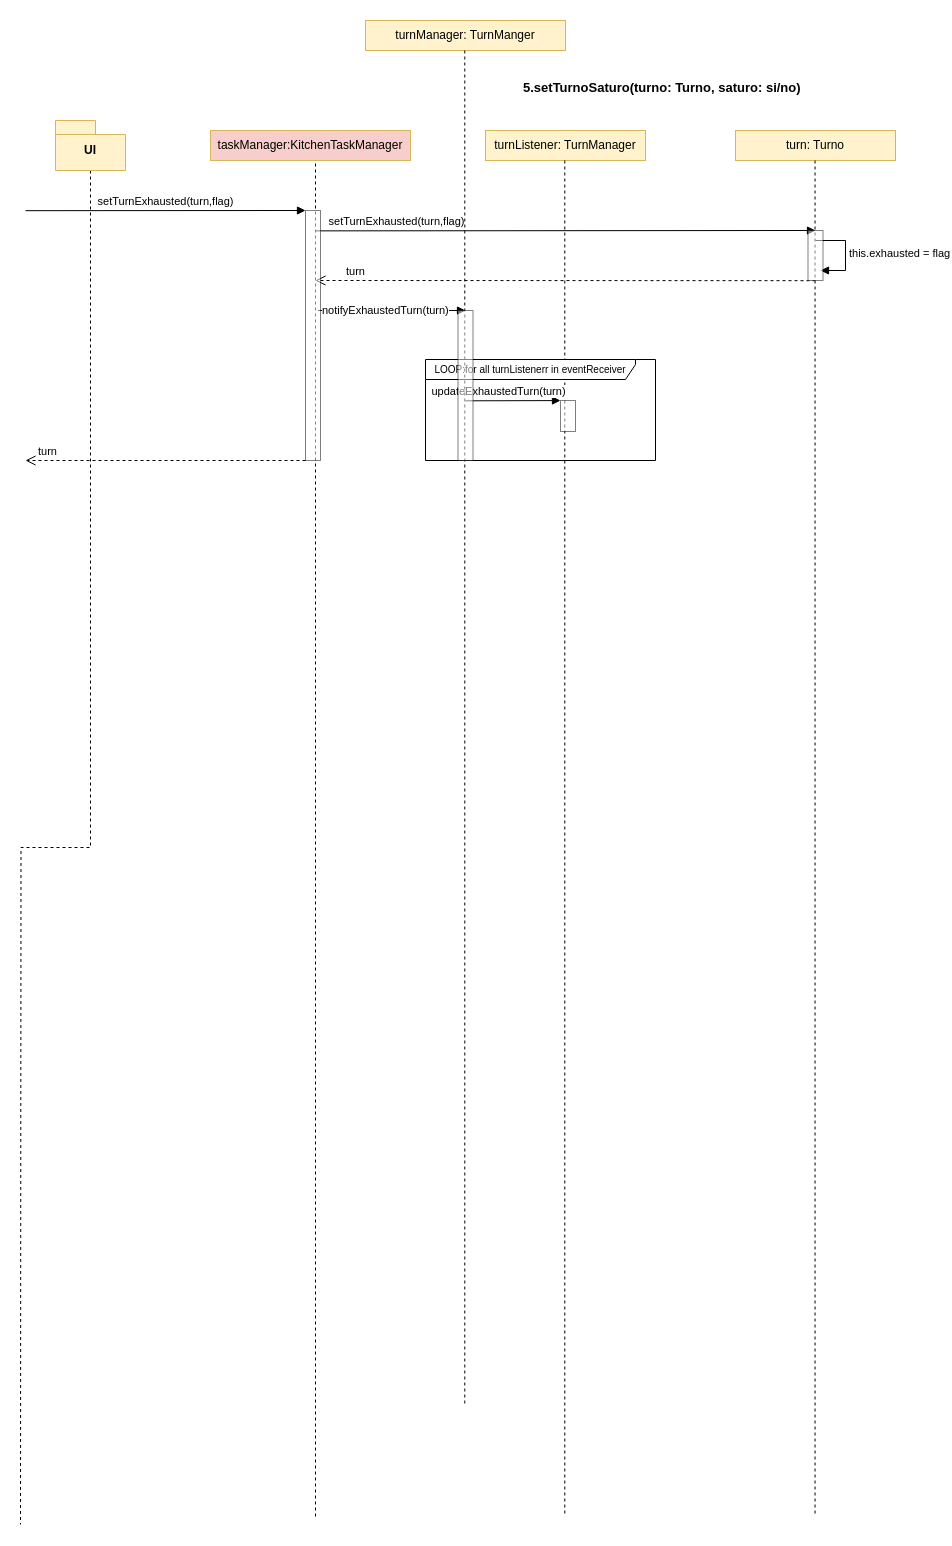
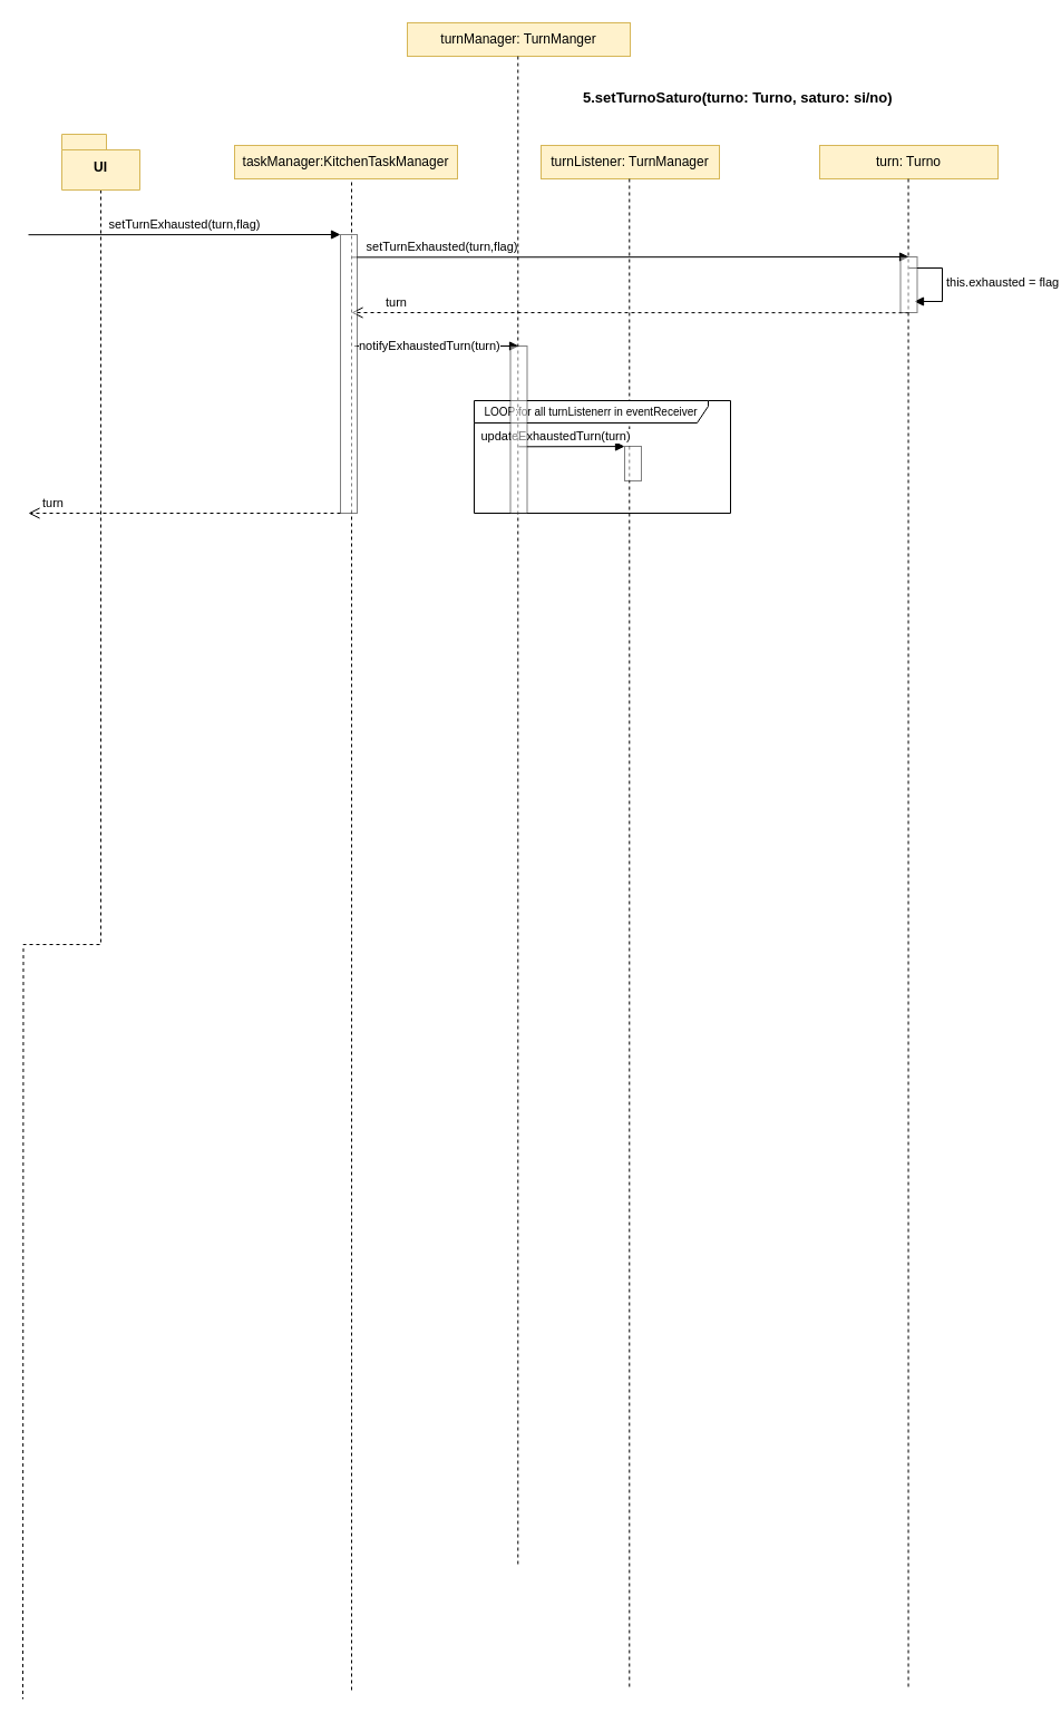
  <mxCell id="0" />
  <mxCell id="1" parent="0" />
  <mxCell id="2" value="&lt;p style=&quot;text-indent: -18pt; font-size: 13px;&quot; class=&quot;MsoListParagraph&quot;&gt;&lt;b&gt;5.&lt;span style=&quot;line-height: 107%;&quot;&gt;&lt;/span&gt;&lt;/b&gt;&lt;b&gt;&lt;span style=&quot;line-height: 107%;&quot;&gt;setTurnoSaturo(turno: Turno, saturo: si/no)&lt;/span&gt;&lt;/b&gt;&lt;/p&gt;" style="text;whiteSpace=wrap;html=1;" parent="1" vertex="1"><mxGeometry x="545" y="60" width="260" height="40" as="geometry" /></mxCell>
  <mxCell id="3" style="edgeStyle=orthogonalEdgeStyle;rounded=0;orthogonalLoop=1;jettySize=auto;html=1;exitX=0.5;exitY=1;exitDx=0;exitDy=0;endArrow=none;endFill=0;dashed=1;entryX=0.02;entryY=1.003;entryDx=0;entryDy=0;entryPerimeter=0;exitPerimeter=0;" parent="1" source="4" edge="1"><mxGeometry relative="1" as="geometry"><mxPoint x="20" y="1524" as="targetPoint" /><mxPoint x="20" y="260" as="sourcePoint" /></mxGeometry></mxCell>
  <mxCell id="4" value="UI" style="shape=folder;fontStyle=1;spacingTop=10;tabWidth=40;tabHeight=14;tabPosition=left;html=1;whiteSpace=wrap;fillColor=#fff2cc;strokeColor=#d6b656;" parent="1" vertex="1"><mxGeometry x="55" y="120" width="70" height="50" as="geometry" /></mxCell>
- <mxCell id="5" value="taskManager:KitchenTaskManager" style="html=1;whiteSpace=wrap;fillColor=#f8cecc;strokeColor=#d6b656;" parent="1" vertex="1"><mxGeometry x="210" y="130" width="200" height="30" as="geometry" /></mxCell>
+ <mxCell id="5" value="taskManager:KitchenTaskManager" style="html=1;whiteSpace=wrap;fillColor=#fff2cc;strokeColor=#d6b656;" parent="1" vertex="1"><mxGeometry x="210" y="130" width="200" height="30" as="geometry" /></mxCell>
  <mxCell id="6" style="edgeStyle=orthogonalEdgeStyle;rounded=0;orthogonalLoop=1;jettySize=auto;html=1;exitX=0.5;exitY=1;exitDx=0;exitDy=0;endArrow=none;endFill=0;dashed=1;entryX=0.02;entryY=1.003;entryDx=0;entryDy=0;entryPerimeter=0;exitPerimeter=0;" parent="1" edge="1"><mxGeometry relative="1" as="geometry"><mxPoint x="315" y="1517" as="targetPoint" /><mxPoint x="315" y="163" as="sourcePoint" /></mxGeometry></mxCell>
  <mxCell id="7" value="turnListener: TurnManager" style="html=1;whiteSpace=wrap;fillColor=#fff2cc;strokeColor=#d6b656;" parent="1" vertex="1"><mxGeometry x="485" y="130" width="160" height="30" as="geometry" /></mxCell>
  <mxCell id="8" style="edgeStyle=orthogonalEdgeStyle;rounded=0;orthogonalLoop=1;jettySize=auto;html=1;exitX=0.5;exitY=1;exitDx=0;exitDy=0;endArrow=none;endFill=0;dashed=1;entryX=0.02;entryY=1.003;entryDx=0;entryDy=0;entryPerimeter=0;exitPerimeter=0;" parent="1" edge="1"><mxGeometry relative="1" as="geometry"><mxPoint x="564.29" y="1514" as="targetPoint" /><mxPoint x="564.29" y="160" as="sourcePoint" /></mxGeometry></mxCell>
  <mxCell id="9" value="turn: Turno" style="html=1;whiteSpace=wrap;fillColor=#fff2cc;strokeColor=#d6b656;" parent="1" vertex="1"><mxGeometry x="735" y="130" width="160" height="30" as="geometry" /></mxCell>
  <mxCell id="10" value="setTurnExhausted(turn,flag)" style="html=1;verticalAlign=bottom;endArrow=block;edgeStyle=elbowEdgeStyle;elbow=vertical;curved=0;rounded=0;" parent="1" edge="1"><mxGeometry width="80" relative="1" as="geometry"><mxPoint x="25" y="210.18" as="sourcePoint" /><mxPoint x="305" y="210" as="targetPoint" /></mxGeometry></mxCell>
  <mxCell id="11" value="setTurnExhausted(turn,flag)" style="html=1;verticalAlign=bottom;endArrow=block;edgeStyle=elbowEdgeStyle;elbow=vertical;curved=0;rounded=0;" parent="1" edge="1"><mxGeometry x="-0.678" width="80" relative="1" as="geometry"><mxPoint x="315" y="230.36" as="sourcePoint" /><mxPoint x="815" y="230" as="targetPoint" /><mxPoint as="offset" /></mxGeometry></mxCell>
  <mxCell id="12" style="edgeStyle=orthogonalEdgeStyle;rounded=0;orthogonalLoop=1;jettySize=auto;html=1;exitX=0.5;exitY=1;exitDx=0;exitDy=0;endArrow=none;endFill=0;dashed=1;entryX=0.02;entryY=1.003;entryDx=0;entryDy=0;entryPerimeter=0;exitPerimeter=0;" parent="1" edge="1"><mxGeometry relative="1" as="geometry"><mxPoint x="814.55" y="1514" as="targetPoint" /><mxPoint x="814.55" y="160" as="sourcePoint" /></mxGeometry></mxCell>
  <mxCell id="13" value="this.exhausted = flag" style="html=1;align=left;spacingLeft=2;endArrow=block;rounded=0;edgeStyle=orthogonalEdgeStyle;curved=0;rounded=0;" parent="1" edge="1"><mxGeometry relative="1" as="geometry"><mxPoint x="815" y="240" as="sourcePoint" /><Array as="points"><mxPoint x="845" y="270" /></Array><mxPoint x="820" y="270" as="targetPoint" /></mxGeometry></mxCell>
  <mxCell id="14" value="turn" style="html=1;verticalAlign=bottom;endArrow=open;dashed=1;endSize=8;edgeStyle=elbowEdgeStyle;elbow=vertical;curved=0;rounded=0;" parent="1" edge="1"><mxGeometry x="0.839" relative="1" as="geometry"><mxPoint x="815" y="280.18" as="sourcePoint" /><mxPoint x="315" y="280" as="targetPoint" /><mxPoint as="offset" /></mxGeometry></mxCell>
  <mxCell id="15" value="&lt;font style=&quot;font-size: 10px;&quot;&gt;LOOP:for all turnListenerr in eventReceiver&lt;/font&gt;" style="shape=umlFrame;whiteSpace=wrap;html=1;pointerEvents=0;width=210;height=20;" parent="1" vertex="1"><mxGeometry x="425" y="359" width="230" height="101" as="geometry" /></mxCell>
  <mxCell id="16" value="notifyExhaustedTurn(turn)" style="html=1;align=left;spacingLeft=2;endArrow=block;rounded=0;edgeStyle=orthogonalEdgeStyle;curved=0;rounded=0;" parent="1" edge="1"><mxGeometry x="-1" relative="1" as="geometry"><mxPoint x="317.5" y="310" as="sourcePoint" /><Array as="points"><mxPoint x="335" y="310" /><mxPoint x="335" y="310" /></Array><mxPoint x="465" y="310" as="targetPoint" /><mxPoint as="offset" /></mxGeometry></mxCell>
  <mxCell id="17" value="updateExhaustedTurn(turn)" style="html=1;verticalAlign=bottom;endArrow=block;edgeStyle=elbowEdgeStyle;elbow=vertical;curved=0;rounded=0;align=center;" parent="1" target="18" edge="1"><mxGeometry x="-0.303" width="80" relative="1" as="geometry"><mxPoint x="465" y="400.32" as="sourcePoint" /><mxPoint x="832.5" y="400.08" as="targetPoint" /><mxPoint as="offset" /><Array as="points"><mxPoint x="612.5" y="400.08" /></Array></mxGeometry></mxCell>
  <mxCell id="18" value="" style="html=1;points=[];perimeter=orthogonalPerimeter;outlineConnect=0;targetShapes=umlLifeline;portConstraint=eastwest;newEdgeStyle={&quot;edgeStyle&quot;:&quot;elbowEdgeStyle&quot;,&quot;elbow&quot;:&quot;vertical&quot;,&quot;curved&quot;:0,&quot;rounded&quot;:0};shadow=0;imageAspect=1;fillOpacity=50;strokeOpacity=50;" parent="1" vertex="1"><mxGeometry x="560" y="400" width="15" height="31" as="geometry" /></mxCell>
  <mxCell id="19" value="turn" style="html=1;verticalAlign=bottom;endArrow=open;dashed=1;endSize=8;edgeStyle=elbowEdgeStyle;elbow=vertical;curved=0;rounded=0;" parent="1" edge="1"><mxGeometry x="0.839" relative="1" as="geometry"><mxPoint x="305" y="460" as="sourcePoint" /><mxPoint x="25" y="460.33" as="targetPoint" /><mxPoint as="offset" /></mxGeometry></mxCell>
  <mxCell id="20" value="" style="html=1;points=[];perimeter=orthogonalPerimeter;outlineConnect=0;targetShapes=umlLifeline;portConstraint=eastwest;newEdgeStyle={&quot;edgeStyle&quot;:&quot;elbowEdgeStyle&quot;,&quot;elbow&quot;:&quot;vertical&quot;,&quot;curved&quot;:0,&quot;rounded&quot;:0};shadow=0;imageAspect=1;fillOpacity=50;strokeOpacity=50;" parent="1" vertex="1"><mxGeometry x="807.5" y="230" width="15" height="50" as="geometry" /></mxCell>
  <mxCell id="21" value="" style="html=1;points=[];perimeter=orthogonalPerimeter;outlineConnect=0;targetShapes=umlLifeline;portConstraint=eastwest;newEdgeStyle={&quot;edgeStyle&quot;:&quot;elbowEdgeStyle&quot;,&quot;elbow&quot;:&quot;vertical&quot;,&quot;curved&quot;:0,&quot;rounded&quot;:0};shadow=0;imageAspect=1;fillOpacity=50;strokeOpacity=50;" parent="1" vertex="1"><mxGeometry x="305" y="210" width="15" height="250" as="geometry" /></mxCell>
  <mxCell id="22" value="turnManager: TurnManger" style="html=1;whiteSpace=wrap;fillColor=#fff2cc;strokeColor=#d6b656;" vertex="1" parent="1"><mxGeometry x="365" y="20" width="200" height="30" as="geometry" /></mxCell>
  <mxCell id="23" style="edgeStyle=orthogonalEdgeStyle;rounded=0;orthogonalLoop=1;jettySize=auto;html=1;exitX=0.5;exitY=1;exitDx=0;exitDy=0;endArrow=none;endFill=0;dashed=1;entryX=0.02;entryY=1.003;entryDx=0;entryDy=0;entryPerimeter=0;exitPerimeter=0;" edge="1" parent="1"><mxGeometry relative="1" as="geometry"><mxPoint x="464.29" y="1404" as="targetPoint" /><mxPoint x="464.29" y="50" as="sourcePoint" /></mxGeometry></mxCell>
  <mxCell id="24" value="" style="html=1;points=[];perimeter=orthogonalPerimeter;outlineConnect=0;targetShapes=umlLifeline;portConstraint=eastwest;newEdgeStyle={&quot;edgeStyle&quot;:&quot;elbowEdgeStyle&quot;,&quot;elbow&quot;:&quot;vertical&quot;,&quot;curved&quot;:0,&quot;rounded&quot;:0};shadow=0;imageAspect=1;fillOpacity=50;strokeOpacity=50;" vertex="1" parent="1"><mxGeometry x="457.5" y="310" width="15" height="150" as="geometry" /></mxCell>
